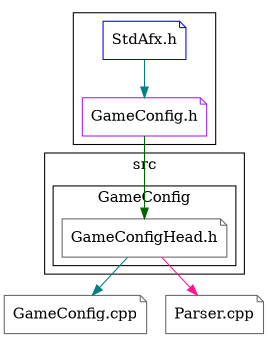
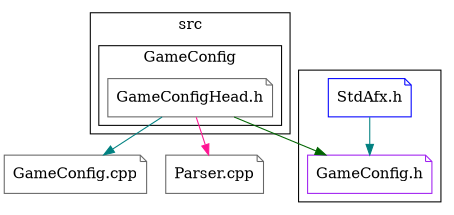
  digraph {
    node [color=gray40 shape=note]
    edge [color=teal]
    n1 [label="GameConfig.cpp"]
    n2 [label="Parser.cpp"]
    n3 [label="GameConfigHead.h"]
    n4 [color=blue label="StdAfx.h"]
    n5 [color=purple label="GameConfig.h"]
    subgraph sub_1 {
      rank=same
      n1
      n2
    }
    subgraph cluster_2 {
      label=src
      subgraph cluster_3 {
        label=GameConfig
        n3
      }
    }
    subgraph cluster_4 {
      n4
      n5
    }
    n3 -> n1
    n3 -> n2 [color=deeppink]
    n4 -> n5
-   n5 -> n3 [color=darkgreen]
+   n3 -> n5 [color=darkgreen]
  }
